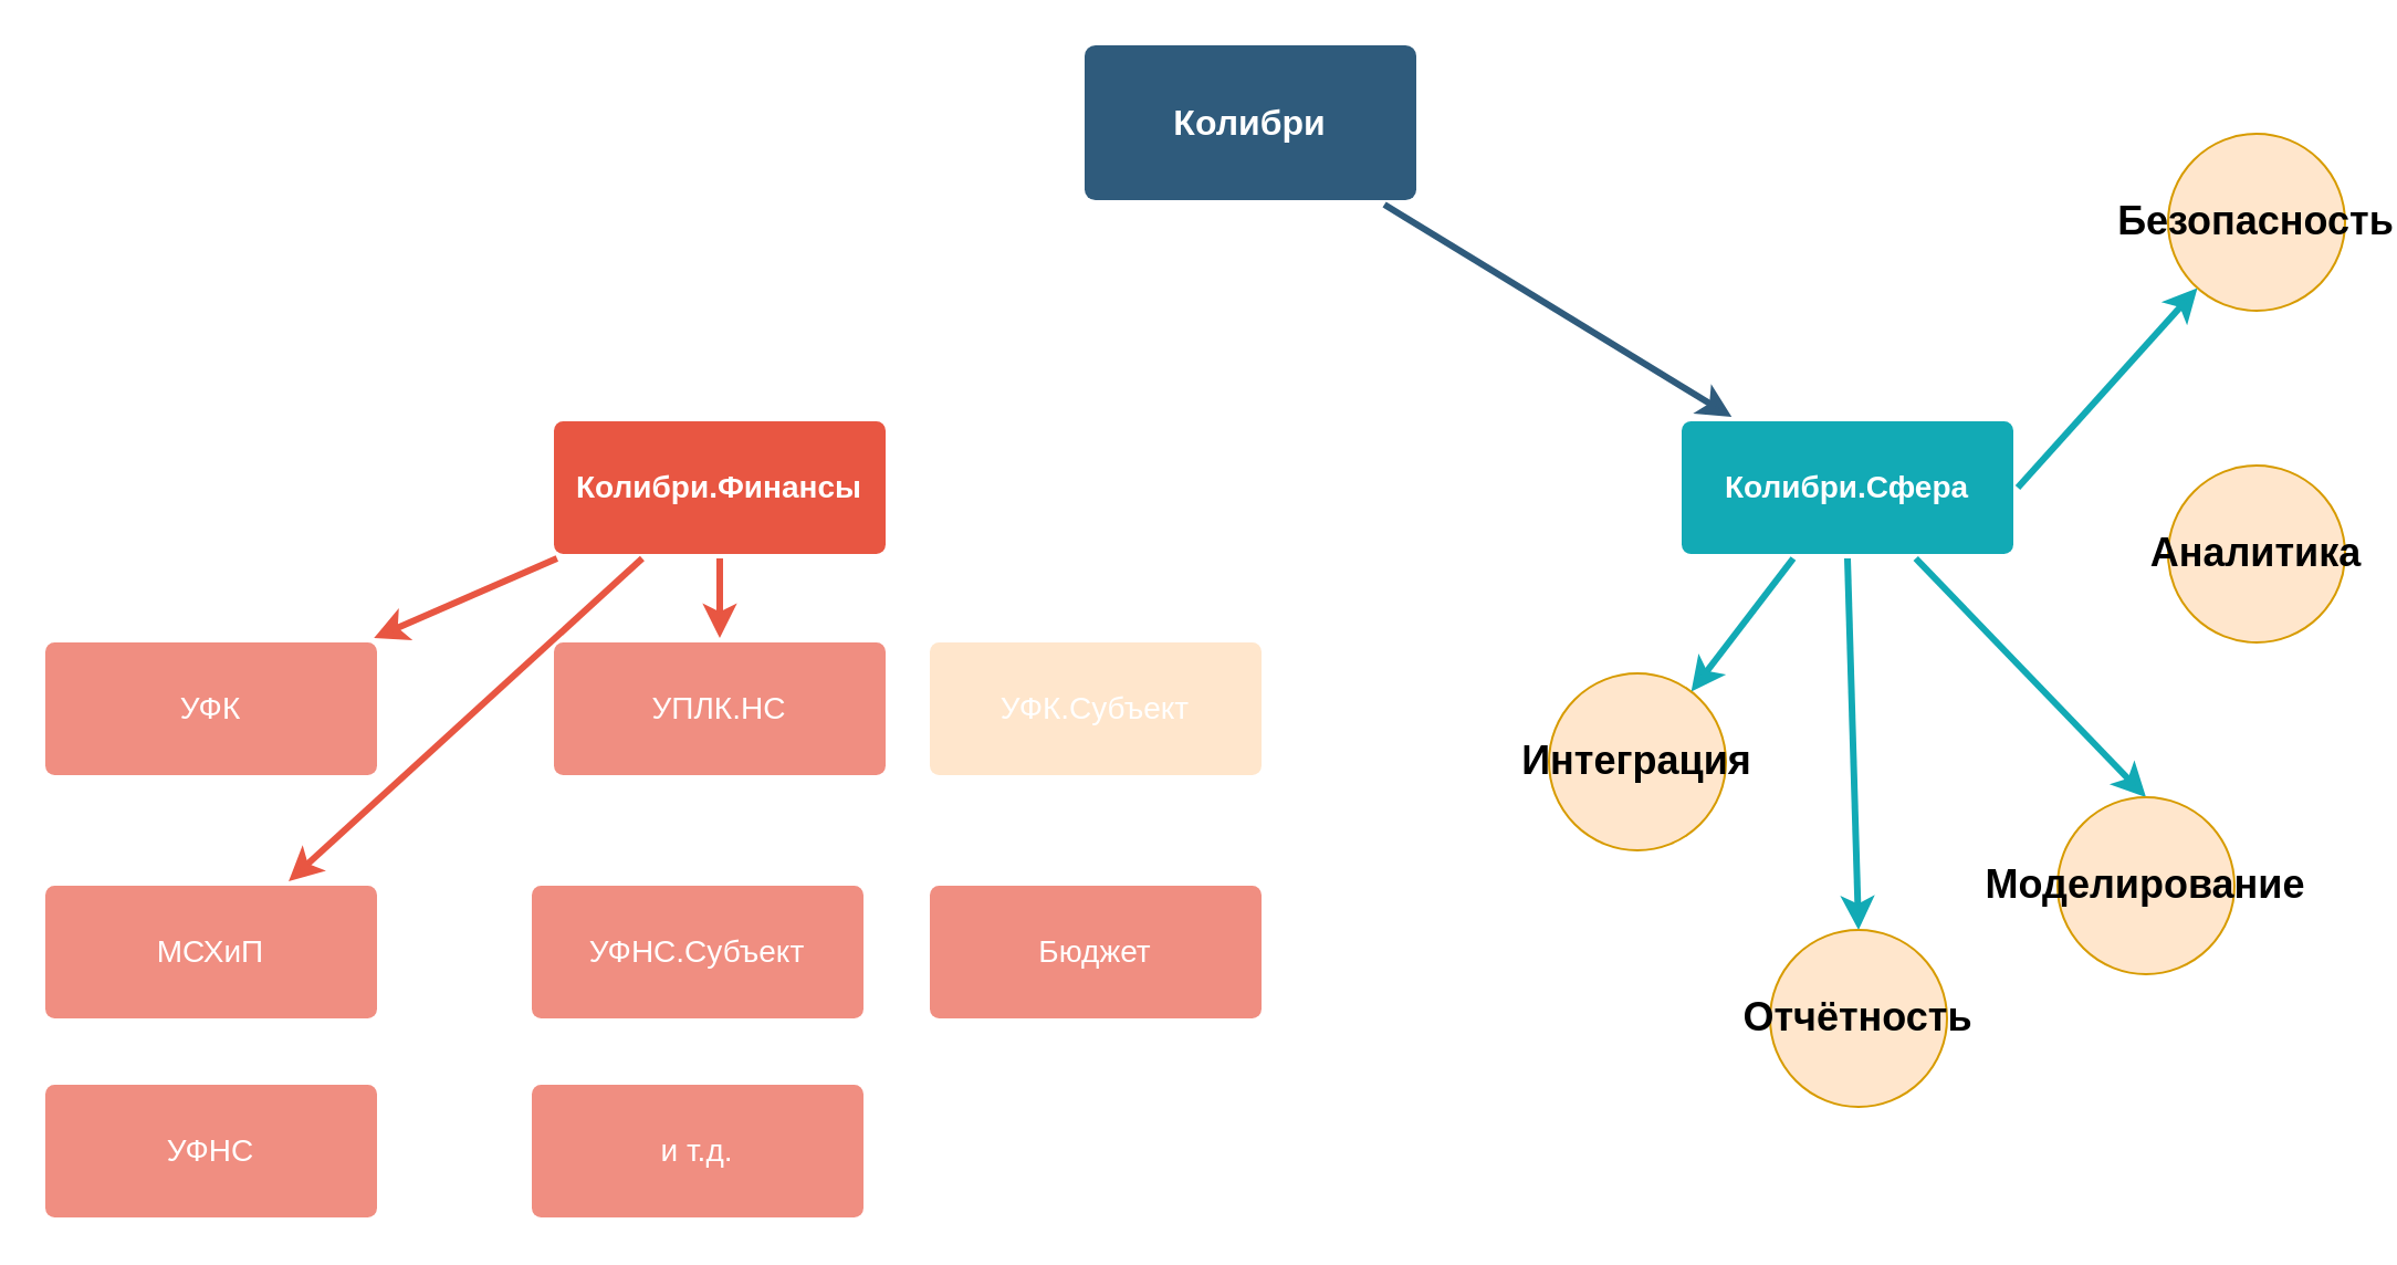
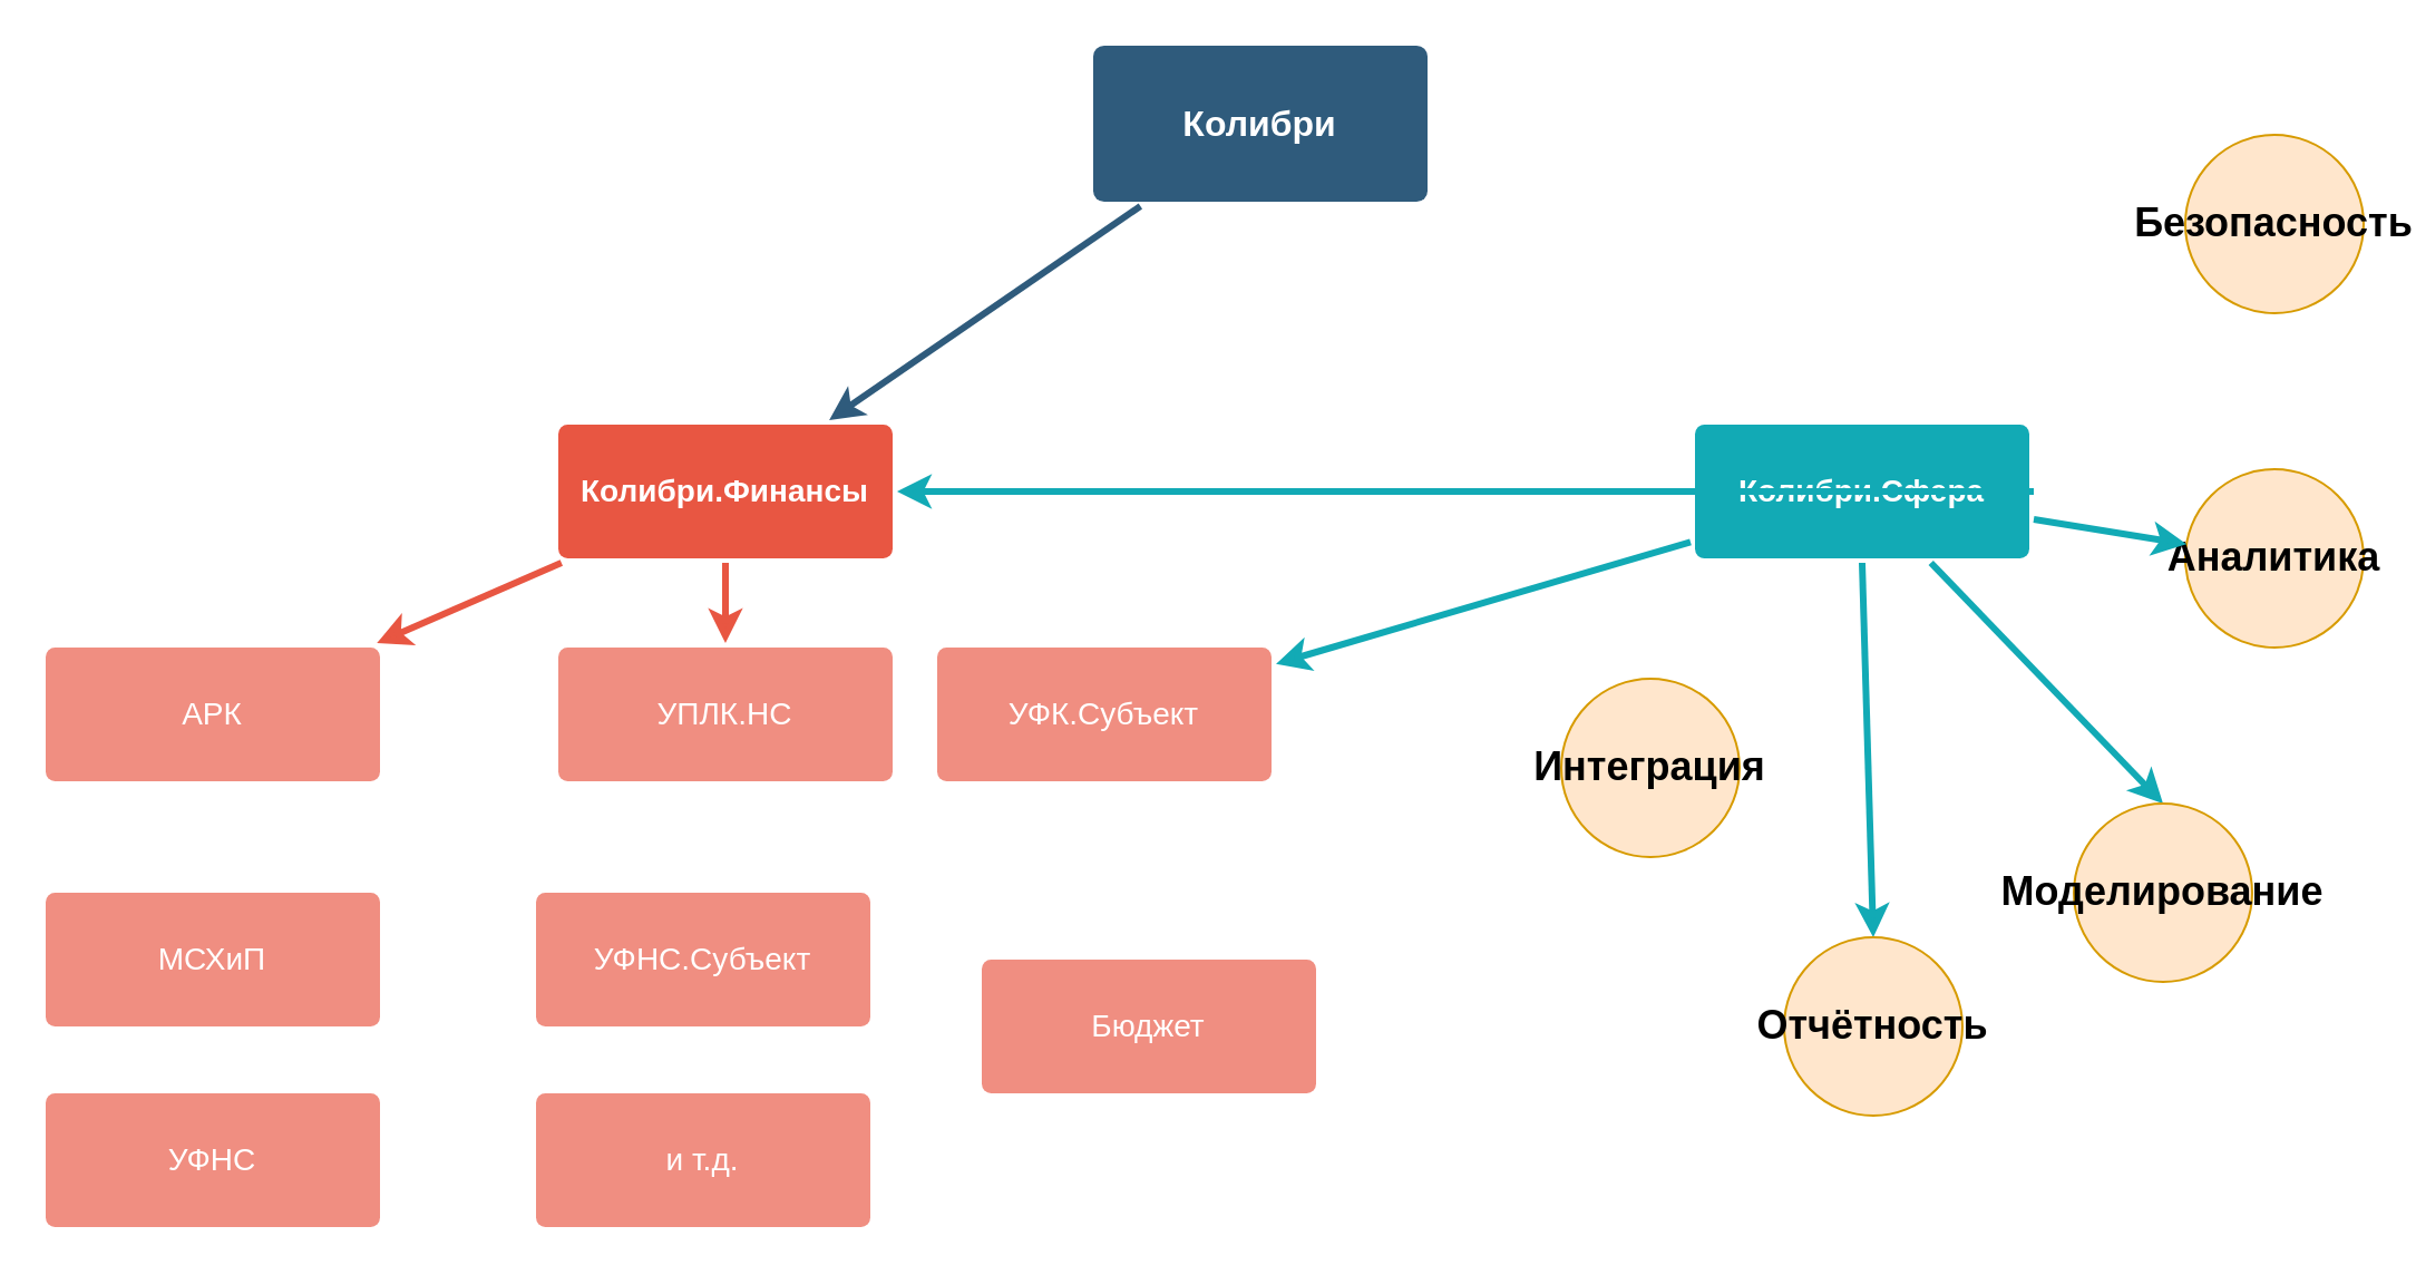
  <mxCell id="0" />
  <mxCell id="1" parent="0" />
- <mxCell id="2" value="" style="edgeStyle=none;rounded=0;jumpStyle=none;html=1;shadow=0;labelBackgroundColor=none;startArrow=none;startFill=0;endArrow=classic;endFill=1;jettySize=auto;orthogonalLoop=1;strokeColor=#2F5B7C;strokeWidth=3;fontFamily=Helvetica;fontSize=16;fontColor=#23445D;spacing=5;" parent="1" source="3" target="11" edge="1"><mxGeometry relative="1" as="geometry" /></mxCell>
+ <mxCell id="2" value="" style="edgeStyle=none;rounded=0;jumpStyle=none;html=1;shadow=0;labelBackgroundColor=none;startArrow=none;startFill=0;endArrow=classic;endFill=1;jettySize=auto;orthogonalLoop=1;strokeColor=#2F5B7C;strokeWidth=3;fontFamily=Helvetica;fontSize=16;fontColor=#23445D;spacing=5;" parent="1" source="3" target="7" edge="1"><mxGeometry relative="1" as="geometry" /></mxCell>
  <mxCell id="3" value="Колибри" style="rounded=1;whiteSpace=wrap;html=1;shadow=0;labelBackgroundColor=none;strokeColor=none;strokeWidth=3;fillColor=#2F5B7C;fontFamily=Helvetica;fontSize=16;fontColor=#FFFFFF;align=center;fontStyle=1;spacing=5;arcSize=7;perimeterSpacing=2;" parent="1" vertex="1"><mxGeometry x="490" y="20" width="150" height="70" as="geometry" /></mxCell>
- <mxCell id="4" value="" style="edgeStyle=none;rounded=1;jumpStyle=none;html=1;shadow=0;labelBackgroundColor=none;startArrow=none;startFill=0;jettySize=auto;orthogonalLoop=1;strokeColor=#E85642;strokeWidth=3;fontFamily=Helvetica;fontSize=14;fontColor=#FFFFFF;spacing=5;fontStyle=1;fillColor=#b0e3e6;" parent="1" source="7" target="10" edge="1"><mxGeometry relative="1" as="geometry" /></mxCell>
  <mxCell id="5" value="" style="edgeStyle=none;rounded=1;jumpStyle=none;html=1;shadow=0;labelBackgroundColor=none;startArrow=none;startFill=0;jettySize=auto;orthogonalLoop=1;strokeColor=#E85642;strokeWidth=3;fontFamily=Helvetica;fontSize=14;fontColor=#FFFFFF;spacing=5;fontStyle=1;fillColor=#b0e3e6;" parent="1" source="7" target="9" edge="1"><mxGeometry relative="1" as="geometry" /></mxCell>
  <mxCell id="6" value="" style="edgeStyle=none;rounded=1;jumpStyle=none;html=1;shadow=0;labelBackgroundColor=none;startArrow=none;startFill=0;jettySize=auto;orthogonalLoop=1;strokeColor=#E85642;strokeWidth=3;fontFamily=Helvetica;fontSize=14;fontColor=#FFFFFF;spacing=5;fontStyle=1;fillColor=#b0e3e6;" parent="1" source="7" target="8" edge="1"><mxGeometry relative="1" as="geometry" /></mxCell>
  <mxCell id="7" value="&lt;div&gt;Колибри.Финансы&lt;/div&gt;" style="rounded=1;whiteSpace=wrap;html=1;shadow=0;labelBackgroundColor=none;strokeColor=none;strokeWidth=3;fillColor=#e85642;fontFamily=Helvetica;fontSize=14;fontColor=#FFFFFF;align=center;spacing=5;fontStyle=1;arcSize=7;perimeterSpacing=2;" parent="1" vertex="1"><mxGeometry x="250" y="190" width="150" height="60" as="geometry" /></mxCell>
  <mxCell id="8" value="УПЛК.НС" style="rounded=1;whiteSpace=wrap;html=1;shadow=0;labelBackgroundColor=none;strokeColor=none;strokeWidth=3;fillColor=#f08e81;fontFamily=Helvetica;fontSize=14;fontColor=#FFFFFF;align=center;spacing=5;fontStyle=0;arcSize=7;perimeterSpacing=2;" parent="1" vertex="1"><mxGeometry x="250" y="290" width="150" height="60" as="geometry" /></mxCell>
- <mxCell id="9" value="&lt;table width=&quot;159&quot; cellspacing=&quot;0&quot; cellpadding=&quot;0&quot; border=&quot;0&quot;&gt;&lt;tbody&gt;&lt;tr height=&quot;17&quot;&gt;&lt;td style=&quot;height:12.75pt;width:119pt&quot; class=&quot;xl65&quot; width=&quot;159&quot; height=&quot;17&quot;&gt;УФК&lt;/td&gt;&lt;/tr&gt;&lt;/tbody&gt;&lt;/table&gt;" style="rounded=1;whiteSpace=wrap;html=1;shadow=0;labelBackgroundColor=none;strokeColor=none;strokeWidth=3;fillColor=#f08e81;fontFamily=Helvetica;fontSize=14;fontColor=#FFFFFF;align=center;spacing=5;fontStyle=0;arcSize=7;perimeterSpacing=2;horizontal=1;" parent="1" vertex="1"><mxGeometry x="20" y="290" width="150" height="60" as="geometry" /></mxCell>
+ <mxCell id="9" value="&lt;table width=&quot;159&quot; cellspacing=&quot;0&quot; cellpadding=&quot;0&quot; border=&quot;0&quot;&gt;&lt;tbody&gt;&lt;tr height=&quot;17&quot;&gt;&lt;td style=&quot;height:12.75pt;width:119pt&quot; class=&quot;xl65&quot; width=&quot;159&quot; height=&quot;17&quot;&gt;АРК&lt;/td&gt;&lt;/tr&gt;&lt;/tbody&gt;&lt;/table&gt;" style="rounded=1;whiteSpace=wrap;html=1;shadow=0;labelBackgroundColor=none;strokeColor=none;strokeWidth=3;fillColor=#f08e81;fontFamily=Helvetica;fontSize=14;fontColor=#FFFFFF;align=center;spacing=5;fontStyle=0;arcSize=7;perimeterSpacing=2;horizontal=1;" parent="1" vertex="1"><mxGeometry x="20" y="290" width="150" height="60" as="geometry" /></mxCell>
  <mxCell id="10" value="&lt;table width=&quot;159&quot; cellspacing=&quot;0&quot; cellpadding=&quot;0&quot; border=&quot;0&quot;&gt;&lt;tbody&gt;&lt;tr height=&quot;17&quot;&gt;&lt;td style=&quot;height:12.75pt;width:119pt&quot; class=&quot;xl65&quot; width=&quot;159&quot; height=&quot;17&quot;&gt;МСХиП&lt;/td&gt;&lt;/tr&gt;&lt;/tbody&gt;&lt;/table&gt;" style="rounded=1;whiteSpace=wrap;html=1;shadow=0;labelBackgroundColor=none;strokeColor=none;strokeWidth=3;fillColor=#f08e81;fontFamily=Helvetica;fontSize=14;fontColor=#FFFFFF;align=center;spacing=5;fontStyle=0;arcSize=7;perimeterSpacing=2;" parent="1" vertex="1"><mxGeometry x="20" y="400" width="150" height="60" as="geometry" /></mxCell>
  <mxCell id="11" value="Колибри.Сфера" style="rounded=1;whiteSpace=wrap;html=1;shadow=0;labelBackgroundColor=none;strokeColor=none;strokeWidth=3;fillColor=#12aab5;fontFamily=Helvetica;fontSize=14;fontColor=#FFFFFF;align=center;spacing=5;fontStyle=1;arcSize=7;perimeterSpacing=2;" parent="1" vertex="1"><mxGeometry x="760" y="190" width="150" height="60" as="geometry" /></mxCell>
- <mxCell id="12" value="" style="edgeStyle=none;rounded=1;jumpStyle=none;html=1;shadow=0;labelBackgroundColor=none;startArrow=none;startFill=0;jettySize=auto;orthogonalLoop=1;strokeColor=#12AAB5;strokeWidth=3;fontFamily=Helvetica;fontSize=14;fontColor=#FFFFFF;spacing=5;fontStyle=1;fillColor=#b0e3e6;" parent="1" source="11" target="14" edge="1"><mxGeometry relative="1" as="geometry"><mxPoint x="770.263" y="312" as="targetPoint" /></mxGeometry></mxCell>
+ <mxCell id="12" value="" style="edgeStyle=none;rounded=1;jumpStyle=none;html=1;shadow=0;labelBackgroundColor=none;startArrow=none;startFill=0;jettySize=auto;orthogonalLoop=1;strokeColor=#12AAB5;strokeWidth=3;fontFamily=Helvetica;fontSize=14;fontColor=#FFFFFF;spacing=5;fontStyle=1;fillColor=#b0e3e6;" parent="1" source="11" target="17" edge="1"><mxGeometry relative="1" as="geometry"><mxPoint x="770.263" y="312" as="targetPoint" /></mxGeometry></mxCell>
  <mxCell id="13" value="" style="edgeStyle=none;rounded=1;jumpStyle=none;html=1;shadow=0;labelBackgroundColor=none;startArrow=none;startFill=0;jettySize=auto;orthogonalLoop=1;strokeColor=#12AAB5;strokeWidth=3;fontFamily=Helvetica;fontSize=14;fontColor=#FFFFFF;spacing=5;fontStyle=1;fillColor=#b0e3e6;entryX=0;entryY=0.5;entryDx=0;entryDy=0;" parent="1" source="11" target="20" edge="1"><mxGeometry relative="1" as="geometry"><mxPoint x="930.333" y="318" as="targetPoint" /></mxGeometry></mxCell>
  <mxCell id="14" value="&lt;h2 id=&quot;модуль-колибриинтеграция&quot;&gt;Интеграция&lt;/h2&gt;" style="ellipse;whiteSpace=wrap;html=1;aspect=fixed;fillColor=#ffe6cc;strokeColor=#d79b00;direction=south;" vertex="1" parent="1"><mxGeometry x="700" y="304" width="80" height="80" as="geometry" /></mxCell>
  <mxCell id="15" value="УФНС.Субъект" style="rounded=1;whiteSpace=wrap;html=1;shadow=0;labelBackgroundColor=none;strokeColor=none;strokeWidth=3;fillColor=#f08e81;fontFamily=Helvetica;fontSize=14;fontColor=#FFFFFF;align=center;spacing=5;fontStyle=0;arcSize=7;perimeterSpacing=2;" vertex="1" parent="1"><mxGeometry x="240" y="400" width="150" height="60" as="geometry" /></mxCell>
- <mxCell id="16" value="Бюджет" style="rounded=1;whiteSpace=wrap;html=1;shadow=0;labelBackgroundColor=none;strokeColor=none;strokeWidth=3;fillColor=#f08e81;fontFamily=Helvetica;fontSize=14;fontColor=#FFFFFF;align=center;spacing=5;fontStyle=0;arcSize=7;perimeterSpacing=2;" vertex="1" parent="1"><mxGeometry x="420" y="400" width="150" height="60" as="geometry" /></mxCell>
- <mxCell id="17" value="УФК.Субъект" style="rounded=1;whiteSpace=wrap;html=1;shadow=0;labelBackgroundColor=none;strokeColor=none;strokeWidth=3;fillColor=#ffe6cc;fontFamily=Helvetica;fontSize=14;fontColor=#FFFFFF;align=center;spacing=5;fontStyle=0;arcSize=7;perimeterSpacing=2;" vertex="1" parent="1"><mxGeometry x="420" y="290" width="150" height="60" as="geometry" /></mxCell>
+ <mxCell id="16" value="Бюджет" style="rounded=1;whiteSpace=wrap;html=1;shadow=0;labelBackgroundColor=none;strokeColor=none;strokeWidth=3;fillColor=#f08e81;fontFamily=Helvetica;fontSize=14;fontColor=#FFFFFF;align=center;spacing=5;fontStyle=0;arcSize=7;perimeterSpacing=2;" vertex="1" parent="1"><mxGeometry x="440" y="430" width="150" height="60" as="geometry" /></mxCell>
+ <mxCell id="17" value="УФК.Субъект" style="rounded=1;whiteSpace=wrap;html=1;shadow=0;labelBackgroundColor=none;strokeColor=none;strokeWidth=3;fillColor=#f08e81;fontFamily=Helvetica;fontSize=14;fontColor=#FFFFFF;align=center;spacing=5;fontStyle=0;arcSize=7;perimeterSpacing=2;" vertex="1" parent="1"><mxGeometry x="420" y="290" width="150" height="60" as="geometry" /></mxCell>
  <mxCell id="18" value="УФНС" style="rounded=1;whiteSpace=wrap;html=1;shadow=0;labelBackgroundColor=none;strokeColor=none;strokeWidth=3;fillColor=#f08e81;fontFamily=Helvetica;fontSize=14;fontColor=#FFFFFF;align=center;spacing=5;fontStyle=0;arcSize=7;perimeterSpacing=2;" vertex="1" parent="1"><mxGeometry x="20" y="490" width="150" height="60" as="geometry" /></mxCell>
  <mxCell id="19" value="и т.д." style="rounded=1;whiteSpace=wrap;html=1;shadow=0;labelBackgroundColor=none;strokeColor=none;strokeWidth=3;fillColor=#f08e81;fontFamily=Helvetica;fontSize=14;fontColor=#FFFFFF;align=center;spacing=5;fontStyle=0;arcSize=7;perimeterSpacing=2;" vertex="1" parent="1"><mxGeometry x="240" y="490" width="150" height="60" as="geometry" /></mxCell>
  <mxCell id="20" value="&lt;h2 id=&quot;модуль-колибримоделирование&quot;&gt;Моделирование&lt;/h2&gt;" style="ellipse;whiteSpace=wrap;html=1;aspect=fixed;fillColor=#ffe6cc;strokeColor=#d79b00;direction=south;" vertex="1" parent="1"><mxGeometry x="930" y="360" width="80" height="80" as="geometry" /></mxCell>
  <mxCell id="21" value="&lt;h2 id=&quot;модуль-колибрианалитика&quot;&gt;Аналитика&lt;/h2&gt;" style="ellipse;whiteSpace=wrap;html=1;aspect=fixed;fillColor=#ffe6cc;strokeColor=#d79b00;direction=south;" vertex="1" parent="1"><mxGeometry x="980" y="210" width="80" height="80" as="geometry" /></mxCell>
+ <mxCell id="22" value="" style="edgeStyle=none;rounded=1;jumpStyle=none;html=1;shadow=0;labelBackgroundColor=none;startArrow=none;startFill=0;jettySize=auto;orthogonalLoop=1;strokeColor=#12AAB5;strokeWidth=3;fontFamily=Helvetica;fontSize=14;fontColor=#FFFFFF;spacing=5;fontStyle=1;fillColor=#b0e3e6;" edge="1" parent="1" source="11" target="21"><mxGeometry relative="1" as="geometry"><mxPoint x="865.952" y="262" as="sourcePoint" /><mxPoint x="900" y="314" as="targetPoint" /><Array as="points" /></mxGeometry></mxCell>
  <mxCell id="23" value="" style="edgeStyle=none;rounded=1;jumpStyle=none;html=1;shadow=0;labelBackgroundColor=none;startArrow=none;startFill=0;jettySize=auto;orthogonalLoop=1;strokeColor=#12AAB5;strokeWidth=3;fontFamily=Helvetica;fontSize=14;fontColor=#FFFFFF;spacing=5;fontStyle=1;fillColor=#b0e3e6;entryX=0;entryY=0.5;entryDx=0;entryDy=0;exitX=0.5;exitY=1;exitDx=0;exitDy=0;" edge="1" parent="1" target="24" source="11"><mxGeometry relative="1" as="geometry"><mxPoint x="800.952" y="364" as="sourcePoint" /><mxPoint x="875.333" y="430" as="targetPoint" /></mxGeometry></mxCell>
  <mxCell id="24" value="&lt;h2 id=&quot;модуль-колибриотчётность&quot;&gt;Отчётность&lt;/h2&gt;" style="ellipse;whiteSpace=wrap;html=1;aspect=fixed;fillColor=#ffe6cc;strokeColor=#d79b00;direction=south;" vertex="1" parent="1"><mxGeometry x="800" y="420" width="80" height="80" as="geometry" /></mxCell>
- <mxCell id="25" value="" style="edgeStyle=none;rounded=1;jumpStyle=none;html=1;shadow=0;labelBackgroundColor=none;startArrow=none;startFill=0;jettySize=auto;orthogonalLoop=1;strokeColor=#12AAB5;strokeWidth=3;fontFamily=Helvetica;fontSize=14;fontColor=#FFFFFF;spacing=5;fontStyle=1;fillColor=#b0e3e6;exitX=1;exitY=0.5;exitDx=0;exitDy=0;" edge="1" parent="1" target="26" source="11"><mxGeometry relative="1" as="geometry"><mxPoint x="915.952" y="390" as="sourcePoint" /><mxPoint x="990.333" y="456" as="targetPoint" /></mxGeometry></mxCell>
+ <mxCell id="25" value="" style="edgeStyle=none;rounded=1;jumpStyle=none;html=1;shadow=0;labelBackgroundColor=none;startArrow=none;startFill=0;jettySize=auto;orthogonalLoop=1;strokeColor=#12AAB5;strokeWidth=3;fontFamily=Helvetica;fontSize=14;fontColor=#FFFFFF;spacing=5;fontStyle=1;fillColor=#b0e3e6;exitX=1;exitY=0.5;exitDx=0;exitDy=0;" edge="1" parent="1" target="7" source="11"><mxGeometry relative="1" as="geometry"><mxPoint x="915.952" y="390" as="sourcePoint" /><mxPoint x="990.333" y="456" as="targetPoint" /></mxGeometry></mxCell>
  <mxCell id="26" value="&lt;h2 id=&quot;подсистема-безопасность&quot;&gt;Безопасность&lt;/h2&gt;" style="ellipse;whiteSpace=wrap;html=1;aspect=fixed;fillColor=#ffe6cc;strokeColor=#d79b00;direction=south;" vertex="1" parent="1"><mxGeometry x="980" y="60" width="80" height="80" as="geometry" /></mxCell>
